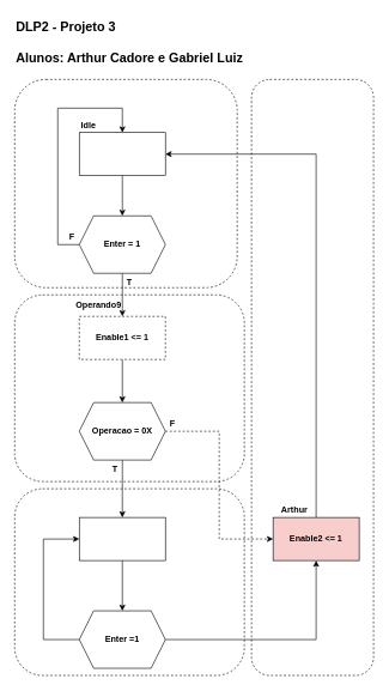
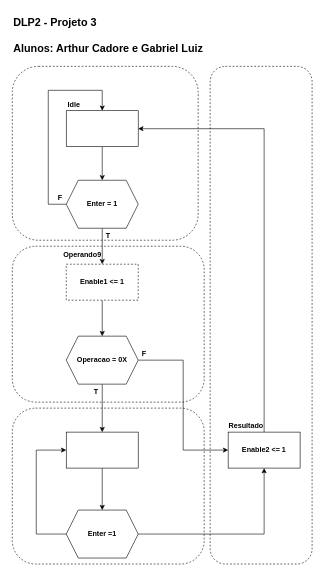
  <mxCell id="0" />
  <mxCell id="1" parent="0" />
  <mxCell id="2" value="" style="rounded=1;whiteSpace=wrap;html=1;dashed=1;fillColor=none;fontStyle=1" vertex="1" parent="1"><mxGeometry x="20" y="110" width="310" height="290" as="geometry" /></mxCell>
  <mxCell id="3" value="" style="edgeStyle=orthogonalEdgeStyle;rounded=0;orthogonalLoop=1;jettySize=auto;html=1;fontStyle=1" edge="1" parent="1" source="4" target="7"><mxGeometry relative="1" as="geometry" /></mxCell>
  <mxCell id="4" value="" style="rounded=1;whiteSpace=wrap;html=1;arcSize=0;fontStyle=1" vertex="1" parent="1"><mxGeometry x="110" y="184" width="120" height="60" as="geometry" /></mxCell>
  <mxCell id="5" style="edgeStyle=orthogonalEdgeStyle;rounded=0;orthogonalLoop=1;jettySize=auto;html=1;exitX=0;exitY=0.5;exitDx=0;exitDy=0;entryX=0.5;entryY=0;entryDx=0;entryDy=0;fontStyle=1" edge="1" parent="1" source="7" target="4"><mxGeometry relative="1" as="geometry"><Array as="points"><mxPoint x="80" y="340" /><mxPoint x="80" y="150" /><mxPoint x="170" y="150" /></Array></mxGeometry></mxCell>
  <mxCell id="6" style="edgeStyle=orthogonalEdgeStyle;rounded=0;orthogonalLoop=1;jettySize=auto;html=1;exitX=0.5;exitY=1;exitDx=0;exitDy=0;entryX=0.5;entryY=0;entryDx=0;entryDy=0;fontStyle=1" edge="1" parent="1" source="7" target="9"><mxGeometry relative="1" as="geometry"><mxPoint x="166" y="400" as="sourcePoint" /></mxGeometry></mxCell>
  <mxCell id="7" value="Enter = 1" style="shape=hexagon;perimeter=hexagonPerimeter2;whiteSpace=wrap;html=1;fixedSize=1;fontStyle=1" vertex="1" parent="1"><mxGeometry x="110" y="300" width="120" height="80" as="geometry" /></mxCell>
  <mxCell id="8" style="edgeStyle=orthogonalEdgeStyle;rounded=0;orthogonalLoop=1;jettySize=auto;html=1;exitX=0.5;exitY=1;exitDx=0;exitDy=0;entryX=0.5;entryY=0;entryDx=0;entryDy=0;fontStyle=1" edge="1" parent="1" source="9" target="14"><mxGeometry relative="1" as="geometry"><mxPoint x="80" y="570" as="targetPoint" /></mxGeometry></mxCell>
  <mxCell id="9" value="Enable1 &amp;lt;= 1" style="rounded=1;whiteSpace=wrap;html=1;arcSize=0;fontStyle=1;dashed=1;" vertex="1" parent="1"><mxGeometry x="110" y="440" width="120" height="60" as="geometry" /></mxCell>
  <mxCell id="10" value="F" style="text;html=1;align=center;verticalAlign=middle;whiteSpace=wrap;rounded=0;fontStyle=1" vertex="1" parent="1"><mxGeometry x="70" y="320" width="60" height="20" as="geometry" /></mxCell>
  <mxCell id="11" value="T" style="text;html=1;align=center;verticalAlign=middle;whiteSpace=wrap;rounded=0;fontStyle=1" vertex="1" parent="1"><mxGeometry x="150" y="383" width="60" height="20" as="geometry" /></mxCell>
- <mxCell id="12" style="edgeStyle=orthogonalEdgeStyle;rounded=0;orthogonalLoop=1;jettySize=auto;html=1;exitX=1;exitY=0.5;exitDx=0;exitDy=0;entryX=0;entryY=0.5;entryDx=0;entryDy=0;fontStyle=1;dashed=1;" edge="1" parent="1" source="14" target="24"><mxGeometry relative="1" as="geometry"><mxPoint x="220" y="600" as="targetPoint" /></mxGeometry></mxCell>
+ <mxCell id="12" style="edgeStyle=orthogonalEdgeStyle;rounded=0;orthogonalLoop=1;jettySize=auto;html=1;exitX=1;exitY=0.5;exitDx=0;exitDy=0;entryX=0;entryY=0.5;entryDx=0;entryDy=0;fontStyle=1" edge="1" parent="1" source="14" target="24"><mxGeometry relative="1" as="geometry"><mxPoint x="220" y="600" as="targetPoint" /></mxGeometry></mxCell>
  <mxCell id="13" style="edgeStyle=orthogonalEdgeStyle;rounded=0;orthogonalLoop=1;jettySize=auto;html=1;exitX=0.5;exitY=1;exitDx=0;exitDy=0;fontStyle=1" edge="1" parent="1" source="14" target="17"><mxGeometry relative="1" as="geometry" /></mxCell>
  <mxCell id="14" value="Operacao = 0X" style="shape=hexagon;perimeter=hexagonPerimeter2;whiteSpace=wrap;html=1;fixedSize=1;fontStyle=1" vertex="1" parent="1"><mxGeometry x="110" y="560" width="120" height="80" as="geometry" /></mxCell>
  <mxCell id="15" value="F" style="text;html=1;align=center;verticalAlign=middle;whiteSpace=wrap;rounded=0;fontStyle=1" vertex="1" parent="1"><mxGeometry x="210" y="575" width="60" height="30" as="geometry" /></mxCell>
  <mxCell id="16" style="edgeStyle=orthogonalEdgeStyle;rounded=0;orthogonalLoop=1;jettySize=auto;html=1;exitX=0.5;exitY=1;exitDx=0;exitDy=0;entryX=0.5;entryY=0;entryDx=0;entryDy=0;fontStyle=1" edge="1" parent="1" source="17" target="20"><mxGeometry relative="1" as="geometry" /></mxCell>
  <mxCell id="17" value="" style="rounded=1;whiteSpace=wrap;html=1;arcSize=0;fontStyle=1" vertex="1" parent="1"><mxGeometry x="110" y="720" width="120" height="60" as="geometry" /></mxCell>
  <mxCell id="18" style="edgeStyle=orthogonalEdgeStyle;rounded=0;orthogonalLoop=1;jettySize=auto;html=1;exitX=0;exitY=0.5;exitDx=0;exitDy=0;entryX=0;entryY=0.5;entryDx=0;entryDy=0;fontStyle=1" edge="1" parent="1" source="20" target="17"><mxGeometry relative="1" as="geometry"><Array as="points"><mxPoint x="60" y="890" /><mxPoint x="60" y="750" /></Array></mxGeometry></mxCell>
  <mxCell id="19" style="edgeStyle=orthogonalEdgeStyle;rounded=0;orthogonalLoop=1;jettySize=auto;html=1;exitX=1;exitY=0.5;exitDx=0;exitDy=0;entryX=0.5;entryY=1;entryDx=0;entryDy=0;fontStyle=1" edge="1" parent="1" source="20" target="24"><mxGeometry relative="1" as="geometry" /></mxCell>
  <mxCell id="20" value="Enter =1" style="shape=hexagon;perimeter=hexagonPerimeter2;whiteSpace=wrap;html=1;fixedSize=1;fontStyle=1" vertex="1" parent="1"><mxGeometry x="110" y="850" width="120" height="80" as="geometry" /></mxCell>
  <mxCell id="21" value="Operando9" style="text;html=1;align=center;verticalAlign=middle;whiteSpace=wrap;rounded=0;fontStyle=1" vertex="1" parent="1"><mxGeometry x="107" y="410" width="60" height="30" as="geometry" /></mxCell>
  <mxCell id="22" value="Idle" style="text;html=1;align=center;verticalAlign=middle;whiteSpace=wrap;rounded=0;fontStyle=1" vertex="1" parent="1"><mxGeometry x="110" y="160" width="26" height="30" as="geometry" /></mxCell>
  <mxCell id="23" style="edgeStyle=orthogonalEdgeStyle;rounded=0;orthogonalLoop=1;jettySize=auto;html=1;exitX=0.5;exitY=0;exitDx=0;exitDy=0;entryX=1;entryY=0.5;entryDx=0;entryDy=0;fontStyle=1" edge="1" parent="1" source="24" target="4"><mxGeometry relative="1" as="geometry" /></mxCell>
- <mxCell id="24" value="Enable2 &amp;lt;= 1" style="rounded=1;whiteSpace=wrap;html=1;arcSize=0;fontStyle=1;fillColor=#f8cecc;" vertex="1" parent="1"><mxGeometry x="380" y="720" width="120" height="60" as="geometry" /></mxCell>
+ <mxCell id="24" value="Enable2 &amp;lt;= 1" style="rounded=1;whiteSpace=wrap;html=1;arcSize=0;fontStyle=1" vertex="1" parent="1"><mxGeometry x="380" y="720" width="120" height="60" as="geometry" /></mxCell>
  <mxCell id="25" value="T" style="text;html=1;align=center;verticalAlign=middle;whiteSpace=wrap;rounded=0;fontStyle=1" vertex="1" parent="1"><mxGeometry x="130" y="640" width="60" height="25" as="geometry" /></mxCell>
- <mxCell id="26" value="Arthur" style="text;html=1;align=center;verticalAlign=middle;whiteSpace=wrap;rounded=0;fontStyle=1" vertex="1" parent="1"><mxGeometry x="380" y="695" width="60" height="30" as="geometry" /></mxCell>
+ <mxCell id="26" value="Resultado" style="text;html=1;align=center;verticalAlign=middle;whiteSpace=wrap;rounded=0;fontStyle=1" vertex="1" parent="1"><mxGeometry x="380" y="695" width="60" height="30" as="geometry" /></mxCell>
  <mxCell id="27" value="" style="rounded=1;whiteSpace=wrap;html=1;dashed=1;fillColor=none;fontStyle=1" vertex="1" parent="1"><mxGeometry x="20" y="410" width="320" height="260" as="geometry" /></mxCell>
  <mxCell id="28" value="" style="rounded=1;whiteSpace=wrap;html=1;dashed=1;fillColor=none;fontStyle=1" vertex="1" parent="1"><mxGeometry x="20" y="680" width="320" height="260" as="geometry" /></mxCell>
  <mxCell id="29" value="" style="rounded=1;whiteSpace=wrap;html=1;dashed=1;fillColor=none;fontStyle=1" vertex="1" parent="1"><mxGeometry x="350" y="110" width="170" height="830" as="geometry" /></mxCell>
  <mxCell id="30" value="&lt;b style=&quot;font-size: 18px;&quot;&gt;DLP2 - Projeto 3&lt;/b&gt;&lt;div style=&quot;font-size: 18px;&quot;&gt;&lt;b style=&quot;font-size: 18px;&quot;&gt;&lt;br style=&quot;font-size: 18px;&quot;&gt;&lt;/b&gt;&lt;/div&gt;&lt;div style=&quot;font-size: 18px;&quot;&gt;&lt;b style=&quot;font-size: 18px;&quot;&gt;Alunos: Arthur Cadore e Gabriel Luiz&lt;/b&gt;&lt;/div&gt;" style="text;html=1;align=left;verticalAlign=top;whiteSpace=wrap;rounded=0;fontSize=18;" vertex="1" parent="1"><mxGeometry x="20" y="20" width="500" height="60" as="geometry" /></mxCell>
